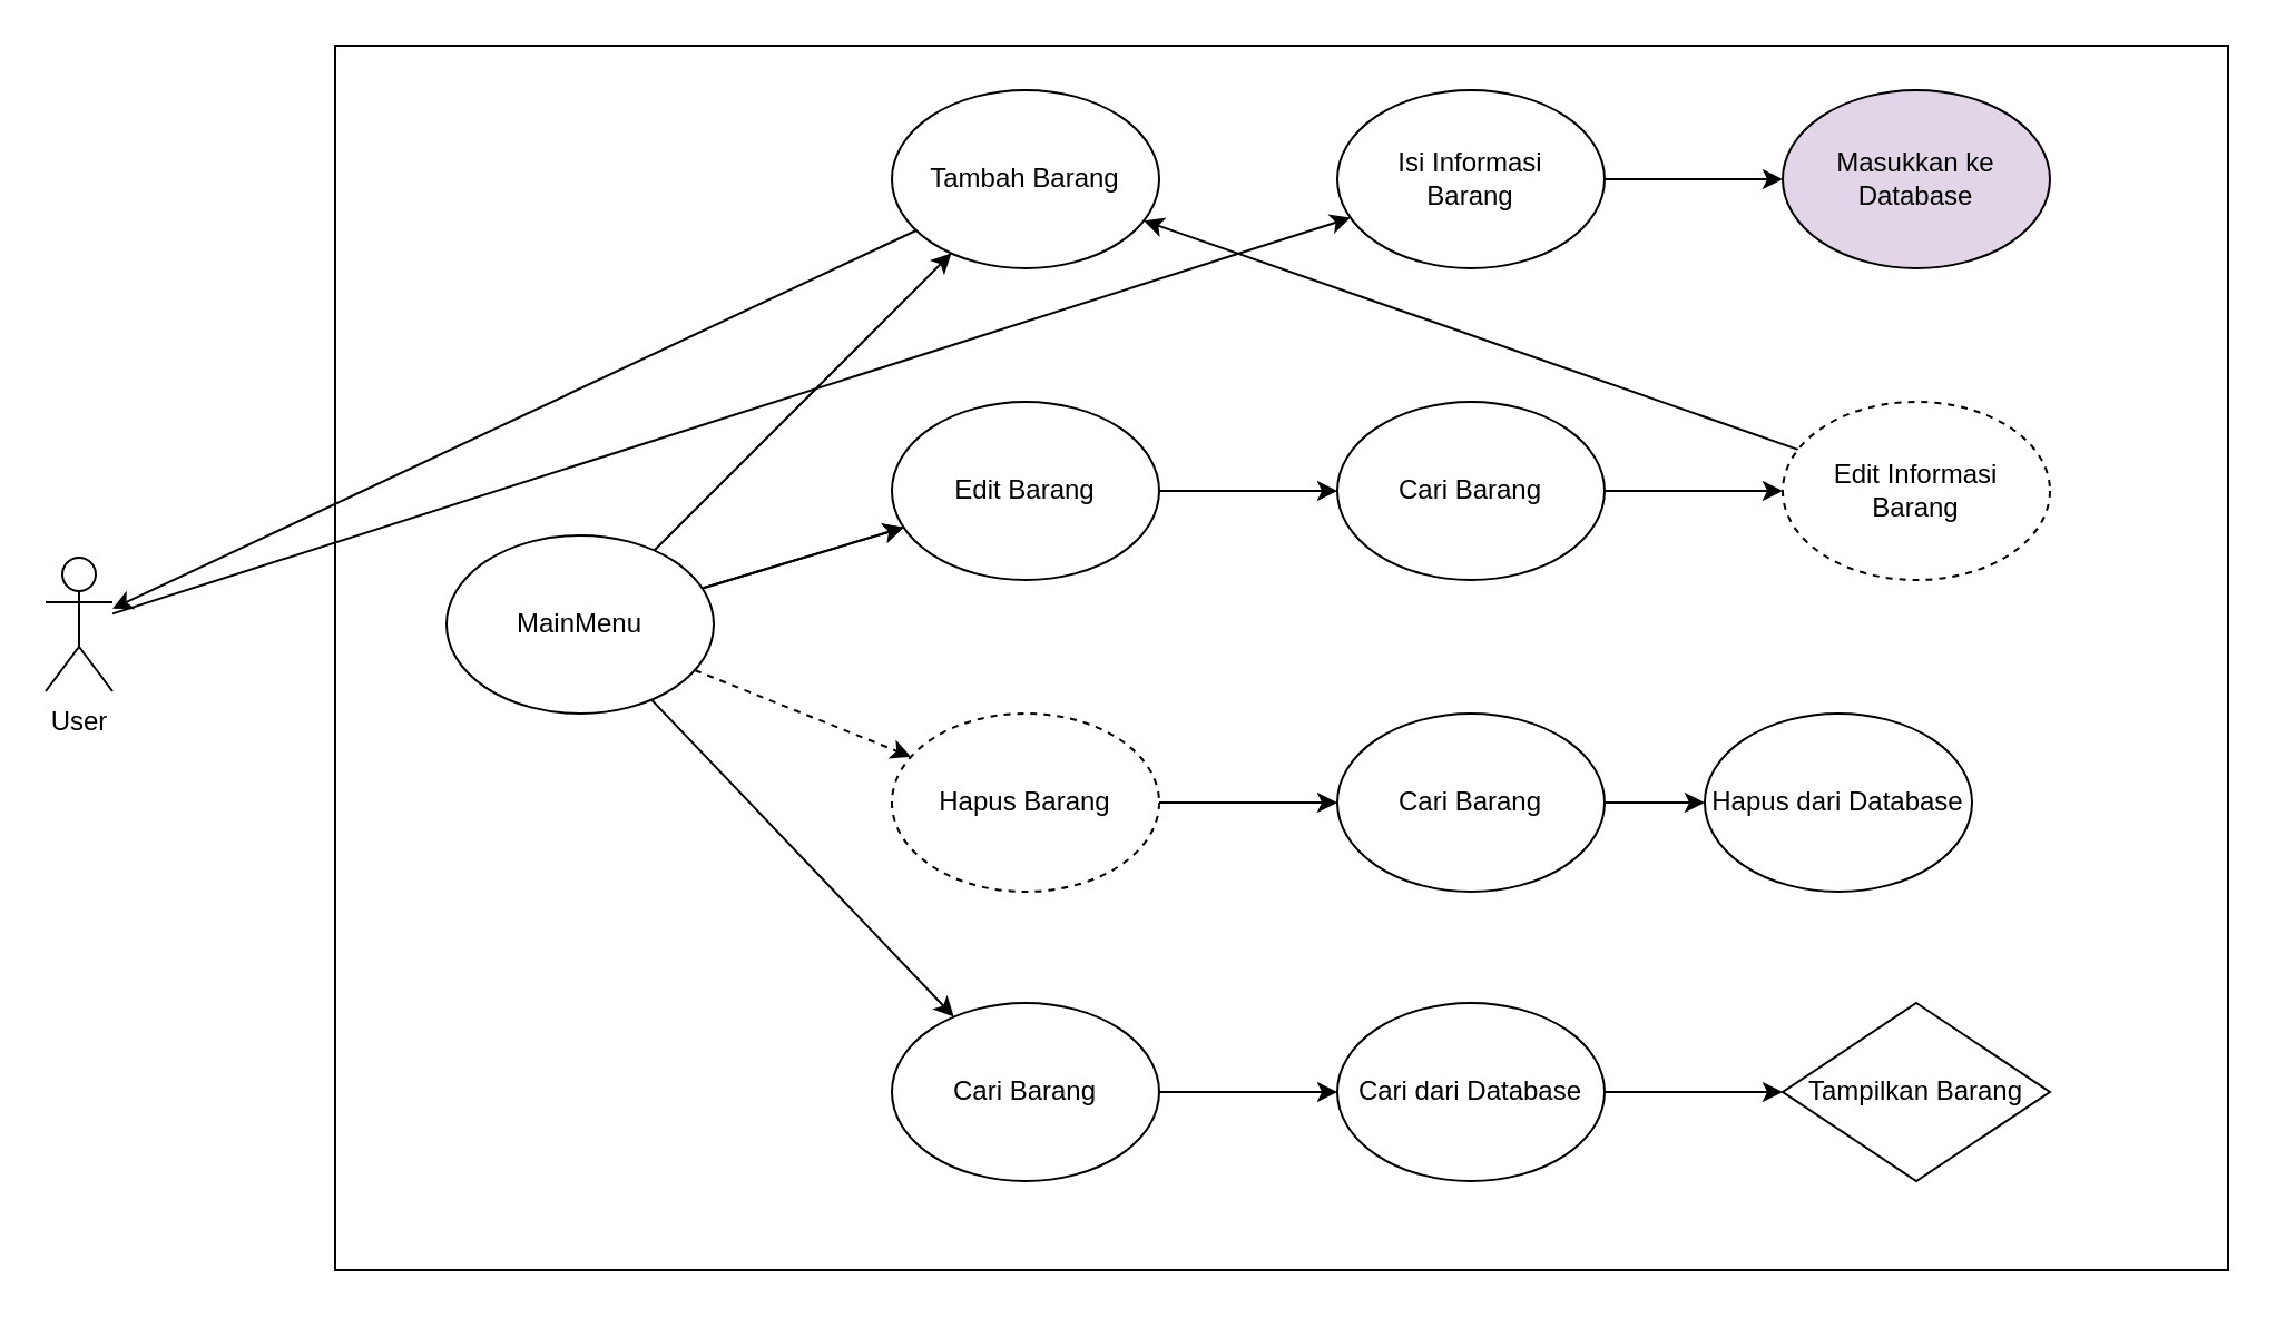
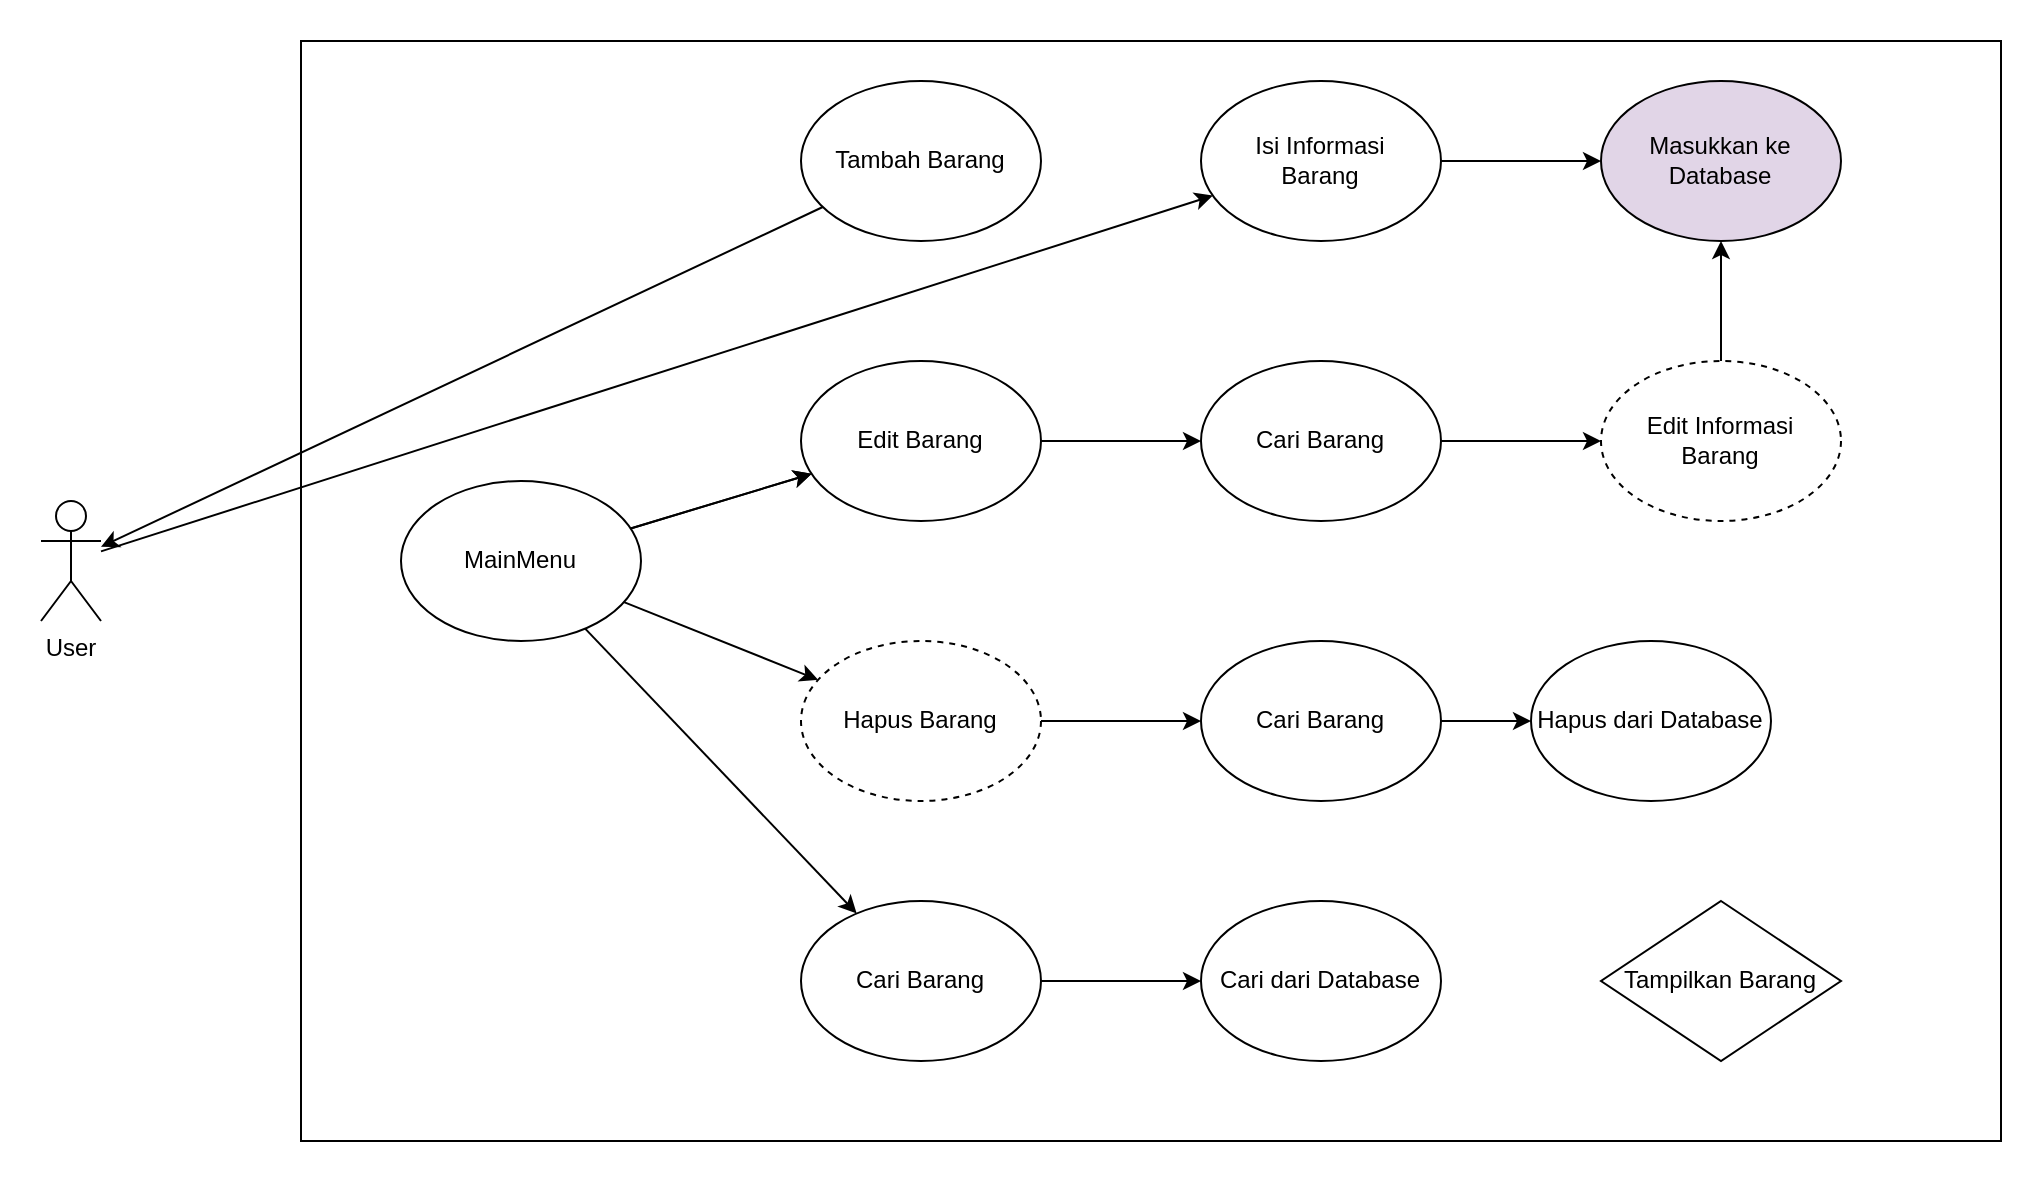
  <mxCell id="0" />
  <mxCell id="1" parent="0" />
  <mxCell id="2" value="" style="rounded=0;whiteSpace=wrap;html=1;" parent="1" vertex="1"><mxGeometry x="150" y="20" width="850" height="550" as="geometry" /></mxCell>
  <mxCell id="3" style="edgeStyle=none;rounded=0;orthogonalLoop=1;jettySize=auto;html=1;" parent="1" source="4" target="19" edge="1"><mxGeometry relative="1" as="geometry" /></mxCell>
  <mxCell id="4" value="User" style="shape=umlActor;verticalLabelPosition=bottom;verticalAlign=top;html=1;outlineConnect=0;" parent="1" vertex="1"><mxGeometry x="20" y="250" width="30" height="60" as="geometry" /></mxCell>
  <mxCell id="5" value="" style="rounded=0;orthogonalLoop=1;jettySize=auto;html=1;" parent="1" edge="1"><mxGeometry relative="1" as="geometry"><mxPoint x="50" y="320" as="targetPoint" /></mxGeometry></mxCell>
- <mxCell id="6" value="" style="edgeStyle=none;rounded=0;orthogonalLoop=1;jettySize=auto;html=1;" parent="1" source="11" target="13" edge="1"><mxGeometry relative="1" as="geometry" /></mxCell>
  <mxCell id="7" value="" style="edgeStyle=none;rounded=0;orthogonalLoop=1;jettySize=auto;html=1;" parent="1" source="11" target="15" edge="1"><mxGeometry relative="1" as="geometry" /></mxCell>
  <mxCell id="8" value="" style="edgeStyle=none;rounded=0;orthogonalLoop=1;jettySize=auto;html=1;" parent="1" source="11" target="15" edge="1"><mxGeometry relative="1" as="geometry" /></mxCell>
- <mxCell id="9" value="" style="edgeStyle=none;rounded=0;orthogonalLoop=1;jettySize=auto;html=1;dashed=1;" parent="1" source="11" target="17" edge="1"><mxGeometry relative="1" as="geometry" /></mxCell>
+ <mxCell id="9" value="" style="edgeStyle=none;rounded=0;orthogonalLoop=1;jettySize=auto;html=1;" parent="1" source="11" target="17" edge="1"><mxGeometry relative="1" as="geometry" /></mxCell>
  <mxCell id="10" style="rounded=0;orthogonalLoop=1;jettySize=auto;html=1;" parent="1" source="11" target="29" edge="1"><mxGeometry relative="1" as="geometry" /></mxCell>
  <mxCell id="11" value="MainMenu" style="ellipse;whiteSpace=wrap;html=1;" parent="1" vertex="1"><mxGeometry x="200" y="240" width="120" height="80" as="geometry" /></mxCell>
  <mxCell id="12" value="" style="edgeStyle=none;rounded=0;orthogonalLoop=1;jettySize=auto;html=1;" parent="1" source="13" target="4" edge="1"><mxGeometry relative="1" as="geometry" /></mxCell>
  <mxCell id="13" value="Tambah Barang" style="ellipse;whiteSpace=wrap;html=1;" parent="1" vertex="1"><mxGeometry x="400" y="40" width="120" height="80" as="geometry" /></mxCell>
  <mxCell id="14" value="" style="edgeStyle=none;rounded=0;orthogonalLoop=1;jettySize=auto;html=1;" parent="1" source="15" target="22" edge="1"><mxGeometry relative="1" as="geometry" /></mxCell>
  <mxCell id="15" value="Edit Barang" style="ellipse;whiteSpace=wrap;html=1;" parent="1" vertex="1"><mxGeometry x="400" y="180" width="120" height="80" as="geometry" /></mxCell>
  <mxCell id="16" value="" style="edgeStyle=none;rounded=0;orthogonalLoop=1;jettySize=auto;html=1;" parent="1" source="17" target="26" edge="1"><mxGeometry relative="1" as="geometry" /></mxCell>
  <mxCell id="17" value="Hapus Barang" style="ellipse;whiteSpace=wrap;html=1;dashed=1;" parent="1" vertex="1"><mxGeometry x="400" y="320" width="120" height="80" as="geometry" /></mxCell>
  <mxCell id="18" value="" style="edgeStyle=none;rounded=0;orthogonalLoop=1;jettySize=auto;html=1;" parent="1" source="19" target="20" edge="1"><mxGeometry relative="1" as="geometry" /></mxCell>
  <mxCell id="19" value="Isi Informasi&lt;br&gt;Barang" style="ellipse;whiteSpace=wrap;html=1;" parent="1" vertex="1"><mxGeometry x="600" y="40" width="120" height="80" as="geometry" /></mxCell>
  <mxCell id="20" value="Masukkan ke Database" style="ellipse;whiteSpace=wrap;html=1;fillColor=#e1d5e7;" parent="1" vertex="1"><mxGeometry x="800" y="40" width="120" height="80" as="geometry" /></mxCell>
  <mxCell id="21" value="" style="edgeStyle=none;rounded=0;orthogonalLoop=1;jettySize=auto;html=1;" parent="1" source="22" target="24" edge="1"><mxGeometry relative="1" as="geometry" /></mxCell>
  <mxCell id="22" value="Cari Barang" style="ellipse;whiteSpace=wrap;html=1;" parent="1" vertex="1"><mxGeometry x="600" y="180" width="120" height="80" as="geometry" /></mxCell>
- <mxCell id="23" style="edgeStyle=none;rounded=0;orthogonalLoop=1;jettySize=auto;html=1;" parent="1" source="24" target="13" edge="1"><mxGeometry relative="1" as="geometry" /></mxCell>
+ <mxCell id="23" style="edgeStyle=none;rounded=0;orthogonalLoop=1;jettySize=auto;html=1;entryX=0.5;entryY=1;entryDx=0;entryDy=0;" parent="1" source="24" target="20" edge="1"><mxGeometry relative="1" as="geometry" /></mxCell>
  <mxCell id="24" value="Edit Informasi&lt;br&gt;Barang" style="ellipse;whiteSpace=wrap;html=1;dashed=1;" parent="1" vertex="1"><mxGeometry x="800" y="180" width="120" height="80" as="geometry" /></mxCell>
  <mxCell id="25" value="" style="edgeStyle=none;rounded=0;orthogonalLoop=1;jettySize=auto;html=1;" parent="1" source="26" target="27" edge="1"><mxGeometry relative="1" as="geometry" /></mxCell>
  <mxCell id="26" value="Cari Barang" style="ellipse;whiteSpace=wrap;html=1;" parent="1" vertex="1"><mxGeometry x="600" y="320" width="120" height="80" as="geometry" /></mxCell>
  <mxCell id="27" value="Hapus dari Database" style="ellipse;whiteSpace=wrap;html=1;" parent="1" vertex="1"><mxGeometry x="765" y="320" width="120" height="80" as="geometry" /></mxCell>
  <mxCell id="28" value="" style="edgeStyle=none;rounded=0;orthogonalLoop=1;jettySize=auto;html=1;" parent="1" source="29" target="31" edge="1"><mxGeometry relative="1" as="geometry" /></mxCell>
  <mxCell id="29" value="Cari Barang" style="ellipse;whiteSpace=wrap;html=1;" parent="1" vertex="1"><mxGeometry x="400" y="450" width="120" height="80" as="geometry" /></mxCell>
- <mxCell id="30" value="" style="edgeStyle=none;rounded=0;orthogonalLoop=1;jettySize=auto;html=1;" parent="1" source="31" target="32" edge="1"><mxGeometry relative="1" as="geometry" /></mxCell>
  <mxCell id="31" value="Cari dari Database" style="ellipse;whiteSpace=wrap;html=1;" parent="1" vertex="1"><mxGeometry x="600" y="450" width="120" height="80" as="geometry" /></mxCell>
  <mxCell id="32" value="Tampilkan Barang" style="rhombus;whiteSpace=wrap;html=1;" parent="1" vertex="1"><mxGeometry x="800" y="450" width="120" height="80" as="geometry" /></mxCell>
